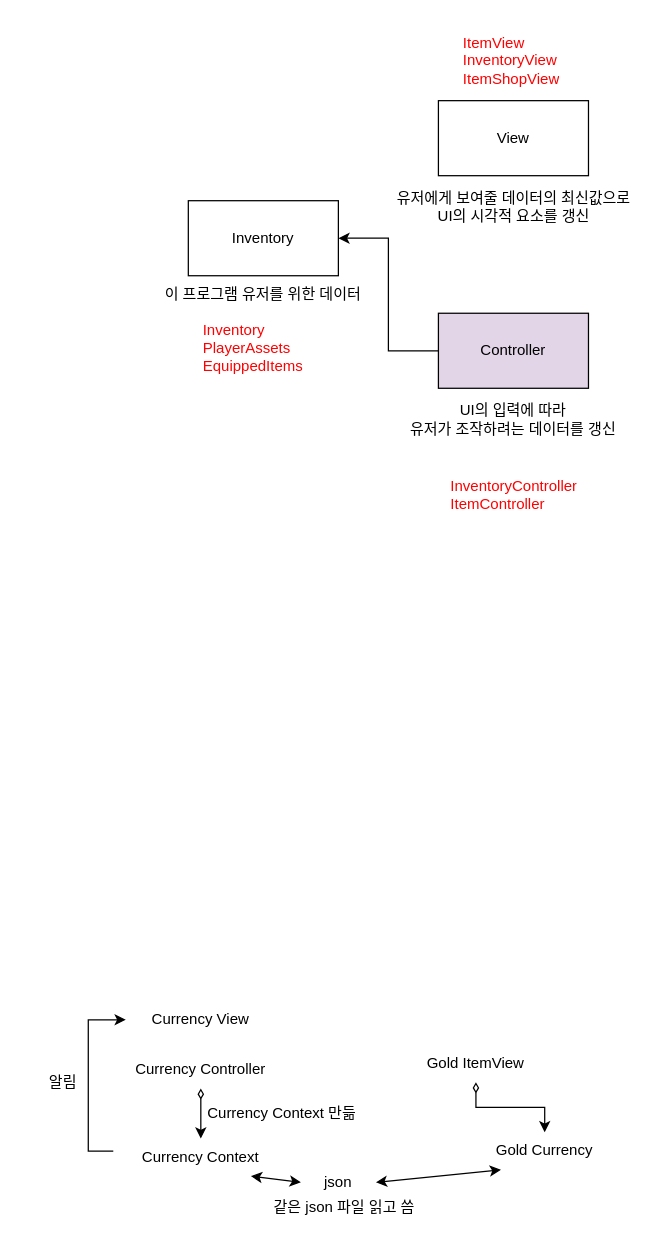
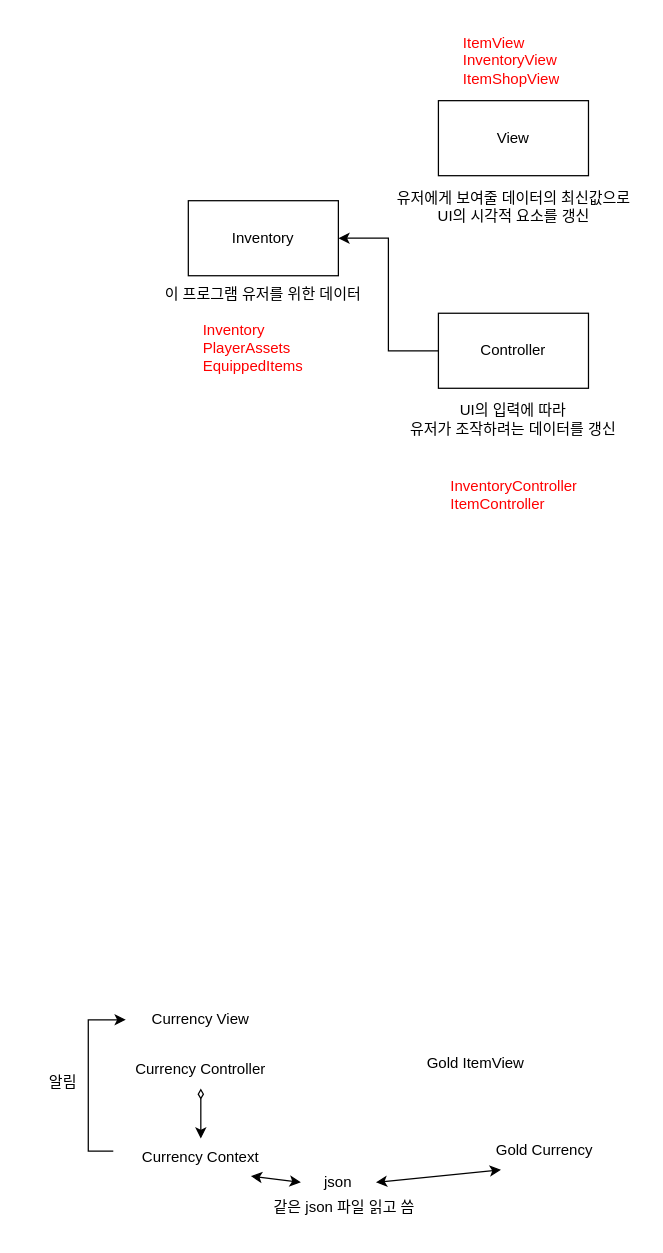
  <mxCell id="0" />
  <mxCell id="1" parent="0" />
  <mxCell id="2" value="Inventory" style="rounded=0;whiteSpace=wrap;html=1;" parent="1" vertex="1"><mxGeometry x="150" y="160" width="120" height="60" as="geometry" /></mxCell>
  <mxCell id="3" value="이 프로그램 유저를 위한 데이터" style="text;html=1;align=center;verticalAlign=middle;whiteSpace=wrap;rounded=0;" parent="1" vertex="1"><mxGeometry x="125" y="220" width="170" height="30" as="geometry" /></mxCell>
  <mxCell id="4" value="Inventory&lt;br&gt;PlayerAssets&lt;div&gt;EquippedItems&lt;/div&gt;" style="text;html=1;whiteSpace=wrap;overflow=hidden;rounded=0;fontColor=#FF0000;" parent="1" vertex="1"><mxGeometry x="160" y="250" width="100" height="60" as="geometry" /></mxCell>
  <mxCell id="5" value="View" style="rounded=0;whiteSpace=wrap;html=1;" parent="1" vertex="1"><mxGeometry x="350" y="80" width="120" height="60" as="geometry" /></mxCell>
  <mxCell id="6" style="edgeStyle=orthogonalEdgeStyle;rounded=0;orthogonalLoop=1;jettySize=auto;html=1;entryX=1;entryY=0.5;entryDx=0;entryDy=0;" parent="1" source="7" target="2" edge="1"><mxGeometry relative="1" as="geometry" /></mxCell>
- <mxCell id="7" value="Controller" style="rounded=0;whiteSpace=wrap;html=1;fillColor=#e1d5e7;" parent="1" vertex="1"><mxGeometry x="350" y="250" width="120" height="60" as="geometry" /></mxCell>
+ <mxCell id="7" value="Controller" style="rounded=0;whiteSpace=wrap;html=1;" parent="1" vertex="1"><mxGeometry x="350" y="250" width="120" height="60" as="geometry" /></mxCell>
  <mxCell id="8" value="UI의 입력에 따라 &lt;br&gt;유저가 조작하려는 데이터를 갱신" style="text;html=1;align=center;verticalAlign=middle;whiteSpace=wrap;rounded=0;" parent="1" vertex="1"><mxGeometry x="325" y="320" width="170" height="30" as="geometry" /></mxCell>
  <mxCell id="9" value="InventoryController&lt;div&gt;ItemController&lt;/div&gt;" style="text;html=1;whiteSpace=wrap;overflow=hidden;rounded=0;fontColor=#FF0000;" parent="1" vertex="1"><mxGeometry x="357.5" y="375" width="105" height="60" as="geometry" /></mxCell>
  <mxCell id="10" value="유저에게 보여줄 데이터의 최신값으로&lt;br&gt;UI의 시각적 요소를 갱신" style="text;html=1;align=center;verticalAlign=middle;whiteSpace=wrap;rounded=0;" parent="1" vertex="1"><mxGeometry x="312.5" y="150" width="195" height="30" as="geometry" /></mxCell>
  <mxCell id="11" value="ItemView&lt;br&gt;InventoryView&lt;br&gt;ItemShopView" style="text;html=1;whiteSpace=wrap;overflow=hidden;rounded=0;fontColor=#FF0000;" parent="1" vertex="1"><mxGeometry x="367.5" y="20" width="85" height="50" as="geometry" /></mxCell>
  <mxCell id="12" style="edgeStyle=orthogonalEdgeStyle;rounded=0;orthogonalLoop=1;jettySize=auto;html=1;startArrow=diamondThin;startFill=0;" edge="1" parent="1" source="13" target="15"><mxGeometry relative="1" as="geometry" /></mxCell>
  <mxCell id="13" value="Currency Controller" style="text;html=1;align=center;verticalAlign=middle;whiteSpace=wrap;rounded=0;" vertex="1" parent="1"><mxGeometry x="90" y="840" width="140" height="30" as="geometry" /></mxCell>
  <mxCell id="14" style="edgeStyle=orthogonalEdgeStyle;rounded=0;orthogonalLoop=1;jettySize=auto;html=1;entryX=0;entryY=0.5;entryDx=0;entryDy=0;" edge="1" parent="1" source="15" target="17"><mxGeometry relative="1" as="geometry"><mxPoint x="70" y="820" as="targetPoint" /><Array as="points"><mxPoint x="70" y="920" /><mxPoint x="70" y="815" /></Array></mxGeometry></mxCell>
  <mxCell id="15" value="Currency Context" style="text;html=1;align=center;verticalAlign=middle;whiteSpace=wrap;rounded=0;" vertex="1" parent="1"><mxGeometry x="90" y="910" width="140" height="30" as="geometry" /></mxCell>
- <mxCell id="16" value="Currency Context 만듦" style="text;html=1;align=center;verticalAlign=middle;whiteSpace=wrap;rounded=0;" vertex="1" parent="1"><mxGeometry x="150" y="875" width="150" height="30" as="geometry" /></mxCell>
  <mxCell id="17" value="Currency View" style="text;html=1;align=center;verticalAlign=middle;whiteSpace=wrap;rounded=0;" vertex="1" parent="1"><mxGeometry x="100" y="800" width="120" height="30" as="geometry" /></mxCell>
  <mxCell id="18" value="알림" style="text;html=1;align=center;verticalAlign=middle;whiteSpace=wrap;rounded=0;" vertex="1" parent="1"><mxGeometry x="20" y="850" width="60" height="30" as="geometry" /></mxCell>
  <mxCell id="19" value="json" style="text;html=1;align=center;verticalAlign=middle;whiteSpace=wrap;rounded=0;" vertex="1" parent="1"><mxGeometry x="240" y="930" width="60" height="30" as="geometry" /></mxCell>
  <mxCell id="20" value="" style="endArrow=classic;startArrow=classic;html=1;rounded=0;entryX=0;entryY=0.5;entryDx=0;entryDy=0;" edge="1" parent="1" target="19"><mxGeometry width="50" height="50" relative="1" as="geometry"><mxPoint x="200" y="940" as="sourcePoint" /><mxPoint x="250" y="890" as="targetPoint" /></mxGeometry></mxCell>
- <mxCell id="21" style="edgeStyle=orthogonalEdgeStyle;rounded=0;orthogonalLoop=1;jettySize=auto;html=1;startArrow=diamondThin;startFill=0;" edge="1" parent="1" source="22" target="23"><mxGeometry relative="1" as="geometry" /></mxCell>
  <mxCell id="22" value="Gold ItemView" style="text;html=1;align=center;verticalAlign=middle;whiteSpace=wrap;rounded=0;" vertex="1" parent="1"><mxGeometry x="310" y="835" width="140" height="30" as="geometry" /></mxCell>
  <mxCell id="23" value="Gold Currency" style="text;html=1;align=center;verticalAlign=middle;whiteSpace=wrap;rounded=0;" vertex="1" parent="1"><mxGeometry x="365" y="905" width="140" height="30" as="geometry" /></mxCell>
  <mxCell id="24" value="" style="endArrow=classic;startArrow=classic;html=1;rounded=0;entryX=1;entryY=0.5;entryDx=0;entryDy=0;exitX=0.25;exitY=1;exitDx=0;exitDy=0;" edge="1" parent="1" source="23" target="19"><mxGeometry width="50" height="50" relative="1" as="geometry"><mxPoint x="210" y="950" as="sourcePoint" /><mxPoint x="250" y="955" as="targetPoint" /></mxGeometry></mxCell>
  <mxCell id="25" value="같은 json 파일 읽고 씀" style="text;html=1;align=center;verticalAlign=middle;whiteSpace=wrap;rounded=0;" vertex="1" parent="1"><mxGeometry x="200" y="950" width="150" height="30" as="geometry" /></mxCell>
